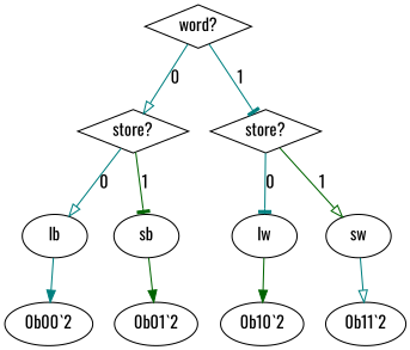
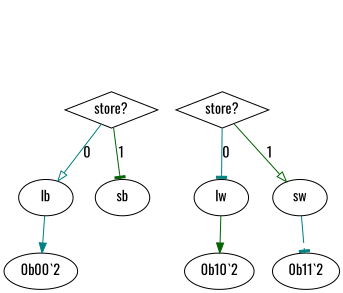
  digraph {
    fontname=Oswald
    node [fontname=Oswald]
    edge [arrowhead=onormal color=teal fontname=Oswald]
-   n1 [label="word?" shape=diamond]
    n2 [label="store?" shape=diamond]
    n3 [label="store?" shape=diamond]
    n4 [label=lb]
    n5 [label=sb]
    n6 [label=lw]
    n7 [label=sw]
    "0b00`2"
-   "0b01`2"
    "0b10`2"
    "0b11`2"
-   n1 -> n2 [label=0]
-   n1 -> n3 [arrowhead=tee label=1]
    n2 -> n4 [label=0]
    n2 -> n5 [arrowhead=tee color=darkgreen label=1]
    n3 -> n6 [arrowhead=tee label=0]
    n3 -> n7 [color=darkgreen label=1]
    n4 -> "0b00`2" [arrowhead=normal]
-   n5 -> "0b01`2" [arrowhead=normal color=darkgreen]
    n6 -> "0b10`2" [arrowhead=normal color=darkgreen]
-   n7 -> "0b11`2"
+   n7 -> "0b11`2" [arrowhead=tee]
  }
